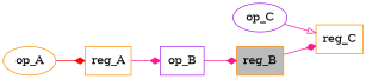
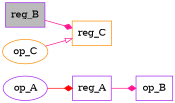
  digraph {
    rankdir=LR
    node [color=darkorange shape=box]
    edge [arrowhead=diamond color=deeppink]
-   reg_A
+   reg_A [color=purple]
    op_B [color=purple]
-   reg_B [fillcolor="#bbbbbb" style=filled]
+   reg_B [color=purple fillcolor="#bbbbbb" style=filled]
    reg_C
-   op_C [color=purple shape=""]
-   op_A [shape=""]
+   op_C [shape=""]
+   op_A [color=purple shape=""]
    reg_A -> op_B
-   op_B -> reg_B
    reg_B -> reg_C
    op_C -> reg_C [arrowhead=onormal]
    op_A -> reg_A [color=red]
  }
